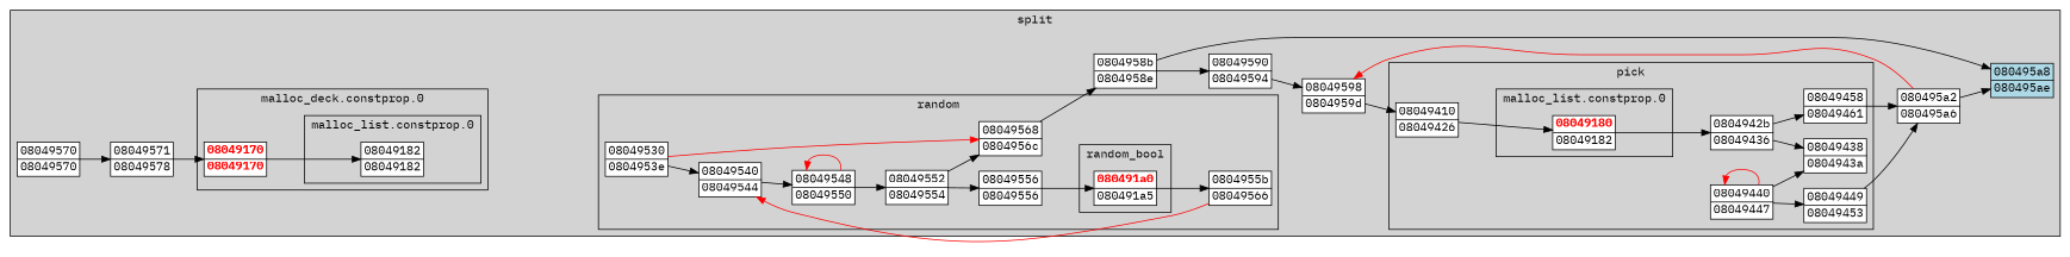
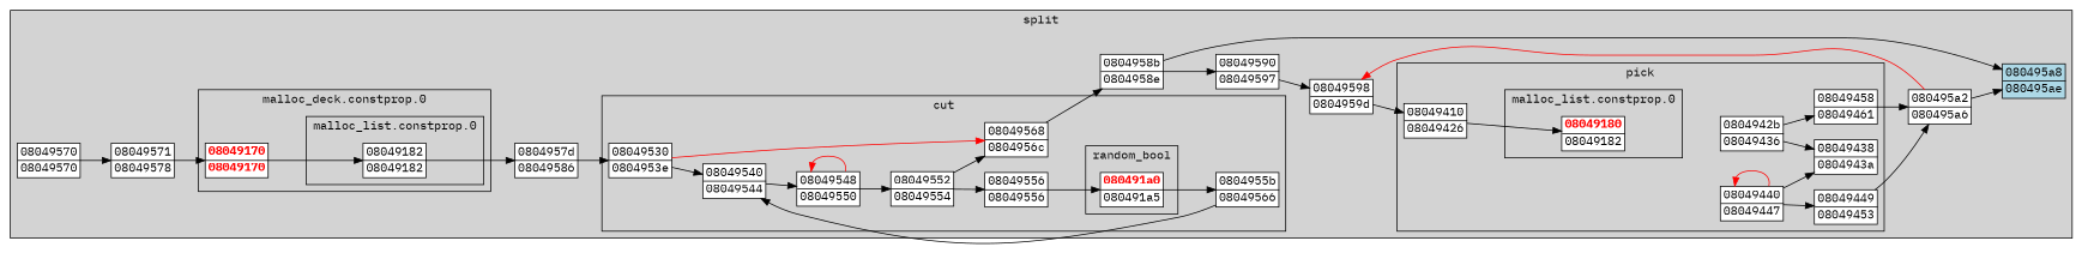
  digraph {
    fontname="IBM Plex Mono"
    rankdir=LR
    node [fillcolor=white fontname="IBM Plex Mono" margin=0 shape=none style="filled,solid"]
    edge [fontname="IBM Plex Mono"]
    n1 [label=<<TABLE BORDER="1" CELLBORDER="0" CELLSPACING="0"><TR><TD><FONT COLOR="red"><B>08049180</B></FONT></TD></TR><HR/><TR><TD>08049182</TD></TR></TABLE>>]
    n2 [label=<<TABLE BORDER="1" CELLBORDER="0" CELLSPACING="0"><TR><TD>0804942b</TD></TR><HR/><TR><TD>08049436</TD></TR></TABLE>>]
    n3 [label=<<TABLE BORDER="1" CELLBORDER="0" CELLSPACING="0"><TR><TD>08049410</TD></TR><HR/><TR><TD>08049426</TD></TR></TABLE>>]
    n4 [label=<<TABLE BORDER="1" CELLBORDER="0" CELLSPACING="0"><TR><TD>08049449</TD></TR><HR/><TR><TD>08049453</TD></TR></TABLE>>]
    n5 [label=<<TABLE BORDER="1" CELLBORDER="0" CELLSPACING="0"><TR><TD>08049438</TD></TR><HR/><TR><TD>0804943a</TD></TR></TABLE>>]
    n6 [label=<<TABLE BORDER="1" CELLBORDER="0" CELLSPACING="0"><TR><TD>08049440</TD></TR><HR/><TR><TD>08049447</TD></TR></TABLE>>]
    n7 [label=<<TABLE BORDER="1" CELLBORDER="0" CELLSPACING="0"><TR><TD>08049458</TD></TR><HR/><TR><TD>08049461</TD></TR></TABLE>>]
    n8 [label=<<TABLE BORDER="1" CELLBORDER="0" CELLSPACING="0"><TR><TD><FONT COLOR="red"><B>080491a0</B></FONT></TD></TR><HR/><TR><TD>080491a5</TD></TR></TABLE>>]
    n9 [label=<<TABLE BORDER="1" CELLBORDER="0" CELLSPACING="0"><TR><TD>0804955b</TD></TR><HR/><TR><TD>08049566</TD></TR></TABLE>>]
    n10 [label=<<TABLE BORDER="1" CELLBORDER="0" CELLSPACING="0"><TR><TD>08049530</TD></TR><HR/><TR><TD>0804953e</TD></TR></TABLE>>]
    n11 [label=<<TABLE BORDER="1" CELLBORDER="0" CELLSPACING="0"><TR><TD>08049540</TD></TR><HR/><TR><TD>08049544</TD></TR></TABLE>>]
    n12 [label=<<TABLE BORDER="1" CELLBORDER="0" CELLSPACING="0"><TR><TD>08049568</TD></TR><HR/><TR><TD>0804956c</TD></TR></TABLE>>]
    n13 [label=<<TABLE BORDER="1" CELLBORDER="0" CELLSPACING="0"><TR><TD>08049552</TD></TR><HR/><TR><TD>08049554</TD></TR></TABLE>>]
    n14 [label=<<TABLE BORDER="1" CELLBORDER="0" CELLSPACING="0"><TR><TD>08049556</TD></TR><HR/><TR><TD>08049556</TD></TR></TABLE>>]
    n15 [label=<<TABLE BORDER="1" CELLBORDER="0" CELLSPACING="0"><TR><TD>08049548</TD></TR><HR/><TR><TD>08049550</TD></TR></TABLE>>]
    n16 [label=<<TABLE BORDER="1" CELLBORDER="0" CELLSPACING="0"><TR><TD>08049182</TD></TR><HR/><TR><TD>08049182</TD></TR></TABLE>>]
    n17 [label=<<TABLE BORDER="1" CELLBORDER="0" CELLSPACING="0"><TR><TD><FONT COLOR="red"><B>08049170</B></FONT></TD></TR><HR/><TR><TD><FONT COLOR="red"><B>08049170</B></FONT></TD></TR></TABLE>>]
-   n18 [label=<<TABLE BORDER="1" CELLBORDER="0" CELLSPACING="0"><TR><TD>08049590</TD></TR><HR/><TR><TD>08049594</TD></TR></TABLE>>]
+   n18 [label=<<TABLE BORDER="1" CELLBORDER="0" CELLSPACING="0"><TR><TD>08049590</TD></TR><HR/><TR><TD>08049597</TD></TR></TABLE>>]
    n19 [label=<<TABLE BORDER="1" CELLBORDER="0" CELLSPACING="0"><TR><TD>08049598</TD></TR><HR/><TR><TD>0804959d</TD></TR></TABLE>>]
    n20 [label=<<TABLE BORDER="1" CELLBORDER="0" CELLSPACING="0"><TR><TD>080495a2</TD></TR><HR/><TR><TD>080495a6</TD></TR></TABLE>>]
    n21 [label=<<TABLE BORDER="1" CELLBORDER="0" CELLSPACING="0"><TR><TD>08049571</TD></TR><HR/><TR><TD>08049578</TD></TR></TABLE>>]
+   n22 [label=<<TABLE BORDER="1" CELLBORDER="0" CELLSPACING="0"><TR><TD>0804957d</TD></TR><HR/><TR><TD>08049586</TD></TR></TABLE>>]
    n23 [label=<<TABLE BORDER="1" CELLBORDER="0" CELLSPACING="0"><TR><TD>0804958b</TD></TR><HR/><TR><TD>0804958e</TD></TR></TABLE>>]
    n24 [fillcolor=lightblue label=<<TABLE BORDER="1" CELLBORDER="0" CELLSPACING="0"><TR><TD>080495a8</TD></TR><HR/><TR><TD>080495ae</TD></TR></TABLE>>]
    n25 [label=<<TABLE BORDER="1" CELLBORDER="0" CELLSPACING="0"><TR><TD>08049570</TD></TR><HR/><TR><TD>08049570</TD></TR></TABLE>>]
    subgraph cluster_1 {
      color=black
      fillcolor=lightgrey
      label=split
      style="filled,solid"
      n18
      n19
      n20
      n21
+     n22
      n23
      n24
      n25
      subgraph cluster_2 {
        color=black
        fillcolor=lightgrey
        label=pick
        style="filled,solid"
        n2
        n3
        n4
        n5
        n6
        n7
        subgraph cluster_3 {
          color=black
          fillcolor=lightgrey
          label="malloc_list.constprop.0"
          style="filled,solid"
          n1
        }
      }
      subgraph cluster_4 {
        color=black
        fillcolor=lightgrey
-       label=random
+       label=cut
        style="filled,solid"
        n9
        n10
        n11
        n12
        n13
        n14
        n15
        subgraph cluster_5 {
          color=black
          fillcolor=lightgrey
          label=random_bool
          style="filled,solid"
          n8
        }
      }
      subgraph cluster_6 {
        color=black
        fillcolor=lightgrey
        label="malloc_deck.constprop.0"
        style="filled,solid"
        n17
        subgraph cluster_7 {
          color=black
          fillcolor=lightgrey
          label="malloc_list.constprop.0"
          style="filled,solid"
          n16
        }
      }
    }
-   n1 -> n2
    n2 -> n5
    n2 -> n7
    n3 -> n1
    n4 -> n20
    n6 -> n4
    n6 -> n5
    n6 -> n6 [color=red dir=back]
    n7 -> n20
    n8 -> n9
-   n9 -> n11 [color=red constraint=false]
+   n9 -> n11 [color=black constraint=false]
    n10 -> n11
    n10 -> n12 [color=red]
    n11 -> n15
    n12 -> n23
    n13 -> n12
    n13 -> n14
    n14 -> n8
    n15 -> n13
    n15 -> n15 [color=red dir=back]
+   n16 -> n22
    n17 -> n16
    n18 -> n19
    n19 -> n3
    n20 -> n19 [color=red constraint=false]
    n20 -> n24
    n21 -> n17
+   n22 -> n10
    n23 -> n18
    n23 -> n24
    n25 -> n21
  }
